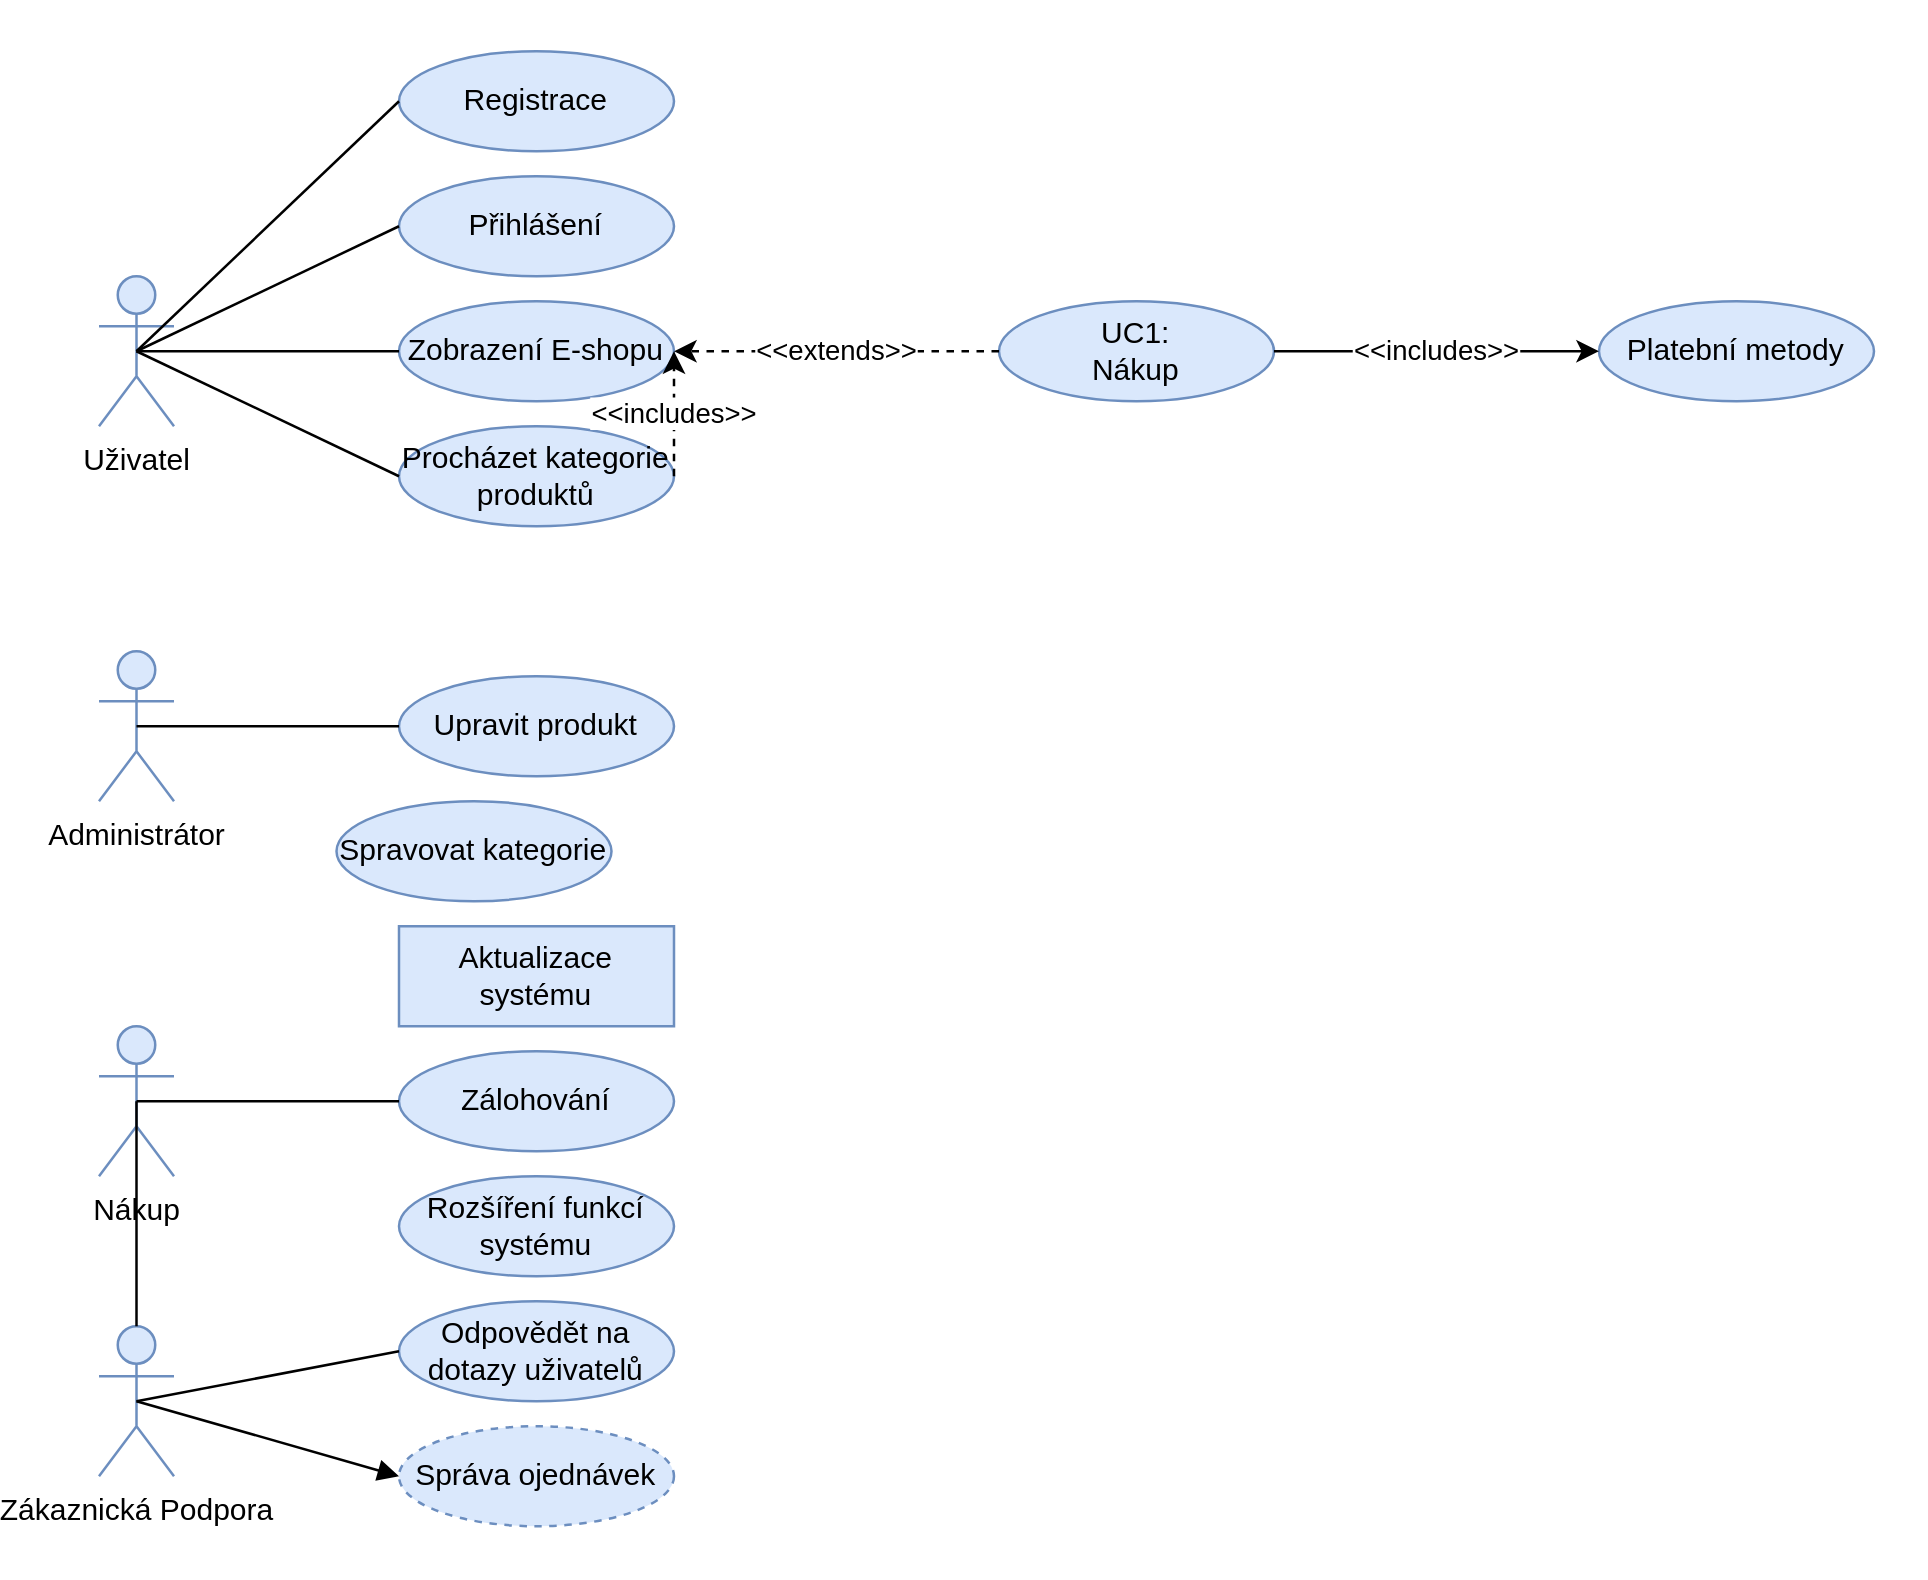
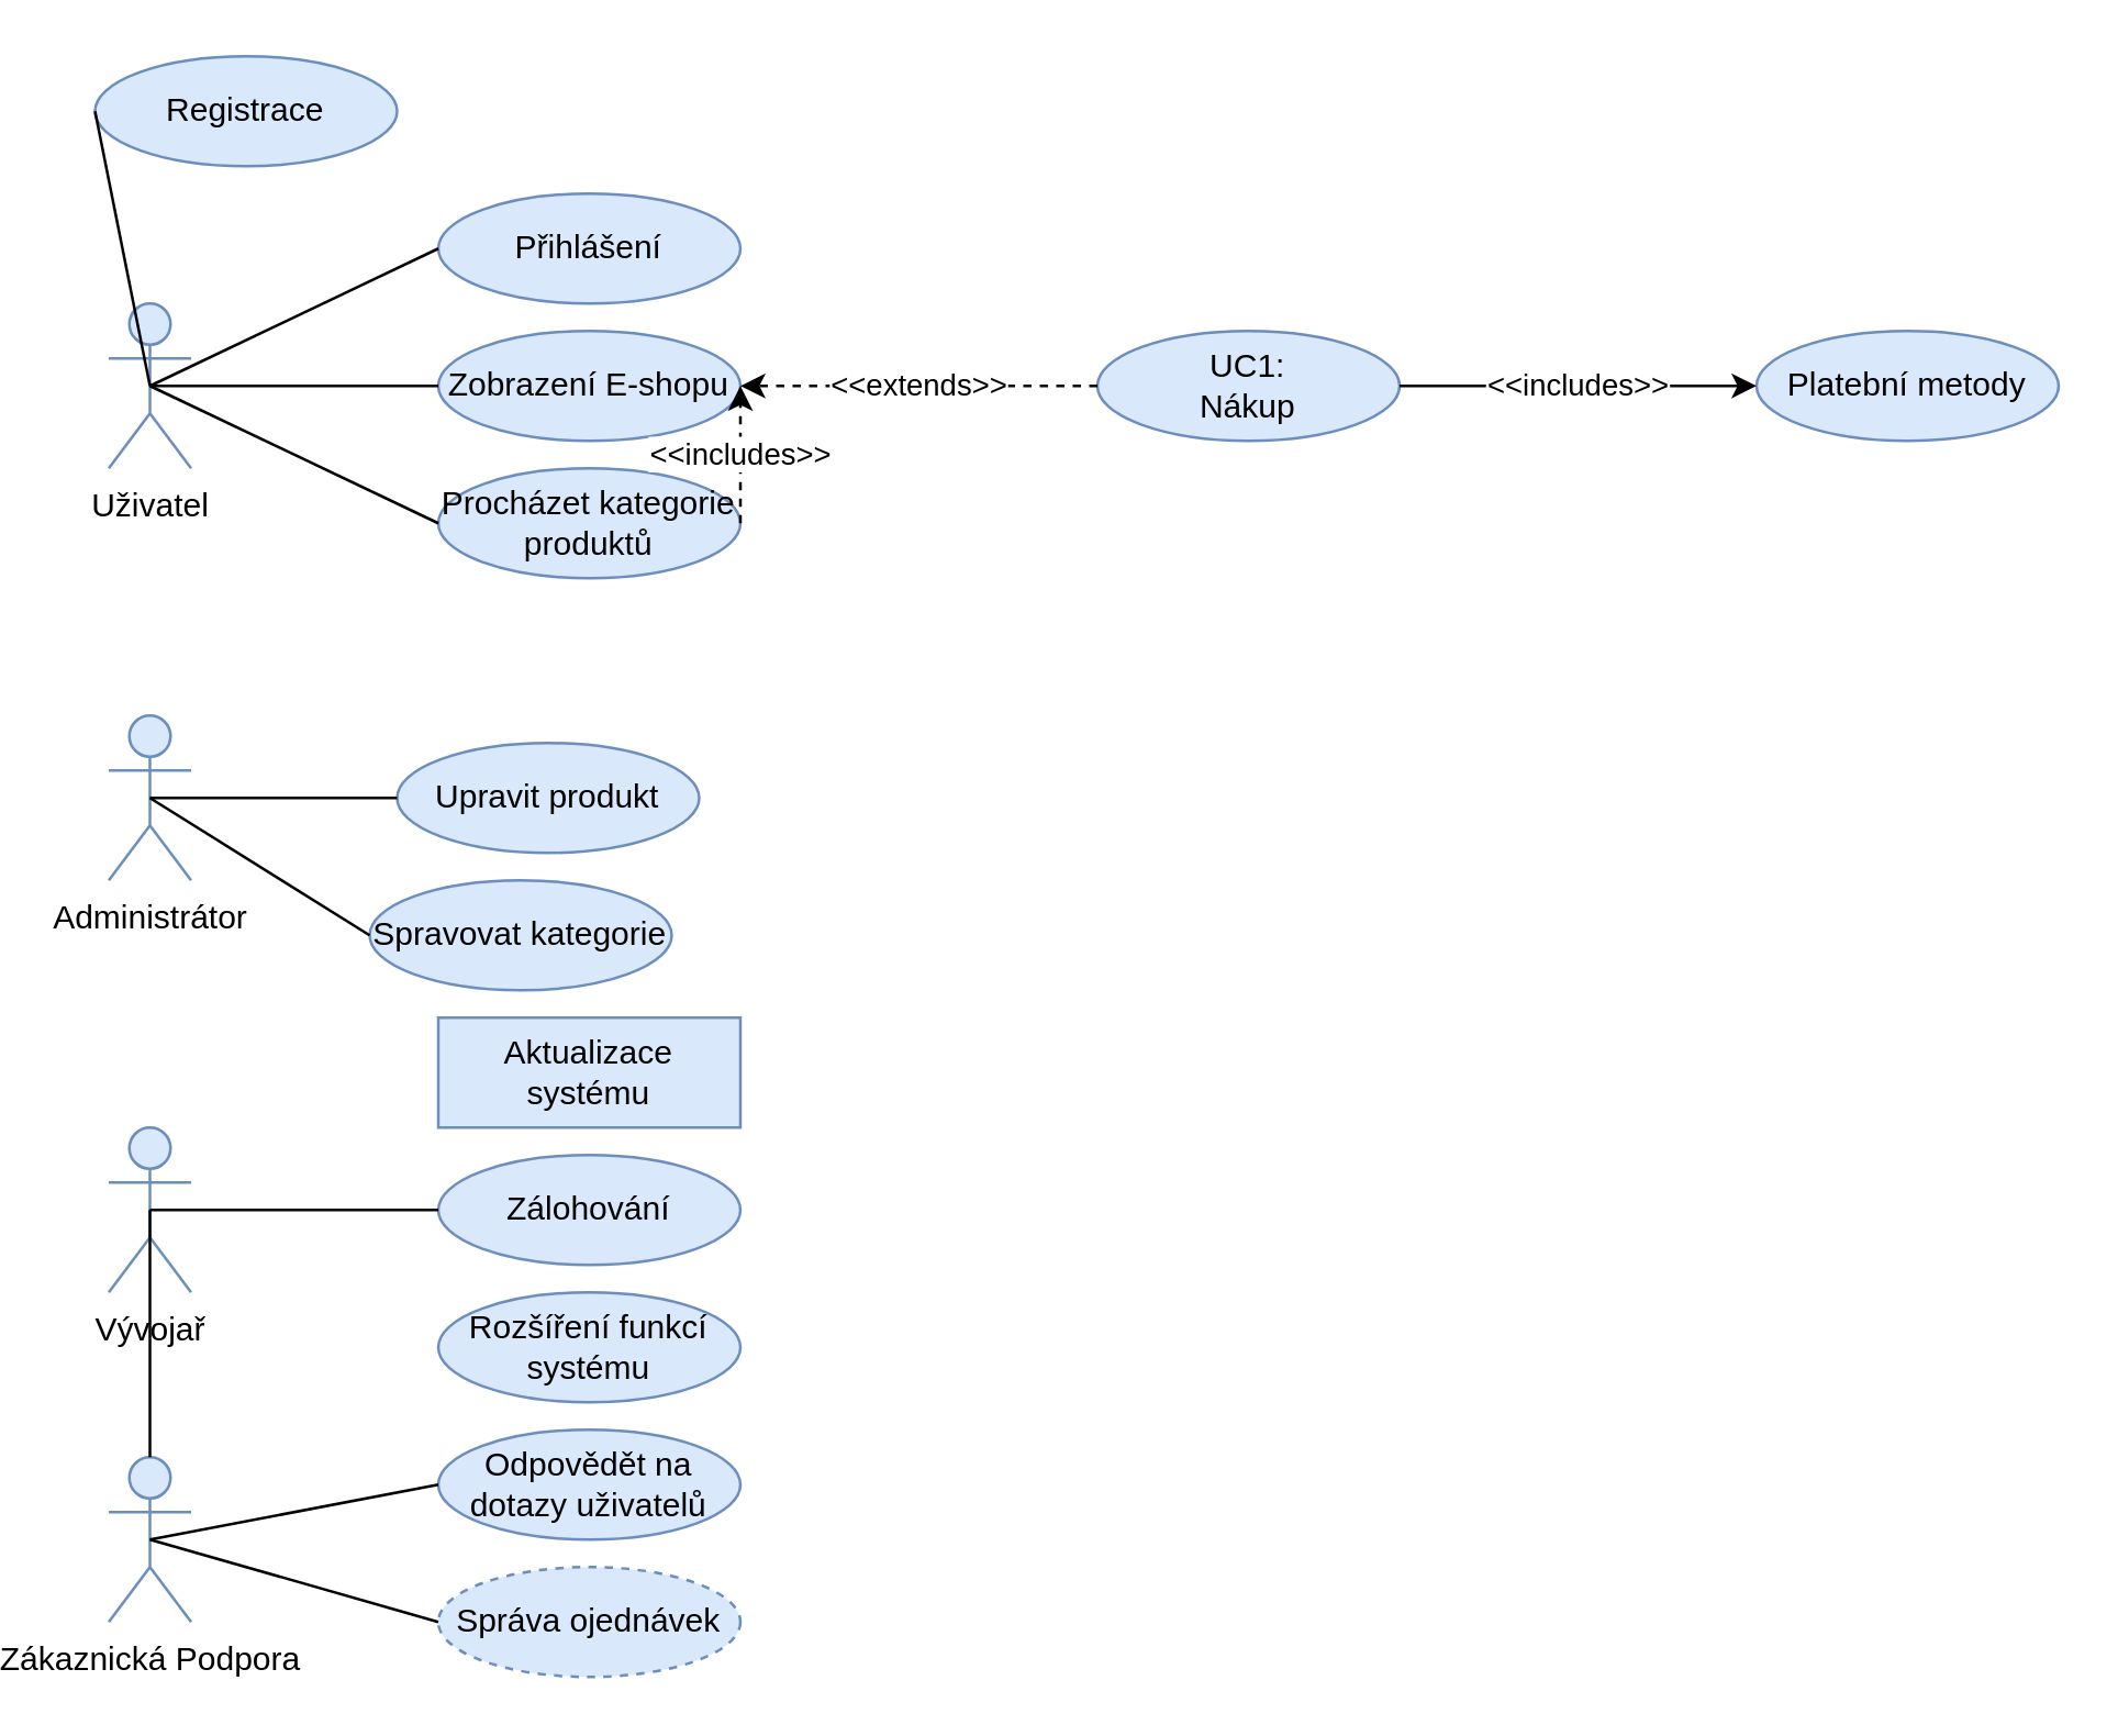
  <mxCell id="0" />
  <mxCell id="1" parent="0" />
  <mxCell id="2" value="Uživatel" style="shape=umlActor;verticalLabelPosition=bottom;verticalAlign=top;html=1;outlineConnect=0;fillColor=#dae8fc;strokeColor=#6c8ebf;" parent="1" vertex="1"><mxGeometry x="20" y="110" width="30" height="60" as="geometry" /></mxCell>
  <mxCell id="3" value="Zákaznická Podpora" style="shape=umlActor;verticalLabelPosition=bottom;verticalAlign=top;html=1;outlineConnect=0;fillColor=#dae8fc;strokeColor=#6c8ebf;" parent="1" vertex="1"><mxGeometry x="20" y="530" width="30" height="60" as="geometry" /></mxCell>
- <mxCell id="4" value="Registrace" style="ellipse;whiteSpace=wrap;html=1;fillColor=#dae8fc;strokeColor=#6c8ebf;" parent="1" vertex="1"><mxGeometry x="140" y="20" width="110" height="40" as="geometry" /></mxCell>
+ <mxCell id="4" value="Registrace" style="ellipse;whiteSpace=wrap;html=1;fillColor=#dae8fc;strokeColor=#6c8ebf;" parent="1" vertex="1"><mxGeometry x="15" y="20" width="110" height="40" as="geometry" /></mxCell>
  <mxCell id="5" value="Přihlášení" style="ellipse;whiteSpace=wrap;html=1;fillColor=#dae8fc;strokeColor=#6c8ebf;" parent="1" vertex="1"><mxGeometry x="140" y="70" width="110" height="40" as="geometry" /></mxCell>
  <mxCell id="6" value="" style="endArrow=none;html=1;rounded=0;exitX=0.5;exitY=0.5;exitDx=0;exitDy=0;exitPerimeter=0;startFill=0;entryX=0;entryY=0.5;entryDx=0;entryDy=0;" parent="1" source="2" target="4" edge="1"><mxGeometry width="50" height="50" relative="1" as="geometry"><mxPoint x="180" y="240" as="sourcePoint" /><mxPoint x="350" y="190" as="targetPoint" /></mxGeometry></mxCell>
  <mxCell id="7" value="" style="endArrow=none;html=1;rounded=0;startFill=0;entryX=0;entryY=0.5;entryDx=0;entryDy=0;" parent="1" target="5" edge="1"><mxGeometry width="50" height="50" relative="1" as="geometry"><mxPoint x="35" y="140" as="sourcePoint" /><mxPoint x="161" y="94" as="targetPoint" /></mxGeometry></mxCell>
  <mxCell id="8" value="UC1:&lt;div&gt;Nákup&lt;/div&gt;" style="ellipse;whiteSpace=wrap;html=1;fillColor=#dae8fc;strokeColor=#6c8ebf;" parent="1" vertex="1"><mxGeometry x="380" y="120" width="110" height="40" as="geometry" /></mxCell>
  <mxCell id="9" value="Zobrazení E-shopu" style="ellipse;whiteSpace=wrap;html=1;fillColor=#dae8fc;strokeColor=#6c8ebf;" parent="1" vertex="1"><mxGeometry x="140" y="120" width="110" height="40" as="geometry" /></mxCell>
  <mxCell id="10" value="" style="endArrow=none;html=1;rounded=0;exitX=0.5;exitY=0.5;exitDx=0;exitDy=0;exitPerimeter=0;entryX=0;entryY=0.5;entryDx=0;entryDy=0;" parent="1" source="2" target="9" edge="1"><mxGeometry width="50" height="50" relative="1" as="geometry"><mxPoint x="45" y="150" as="sourcePoint" /><mxPoint x="150" y="150" as="targetPoint" /></mxGeometry></mxCell>
  <mxCell id="11" value="Správa ojednávek" style="ellipse;whiteSpace=wrap;html=1;fillColor=#dae8fc;strokeColor=#6c8ebf;dashed=1;" parent="1" vertex="1"><mxGeometry x="140" y="570" width="110" height="40" as="geometry" /></mxCell>
- <mxCell id="12" value="" style="endArrow=block;html=1;rounded=0;exitX=0.5;exitY=0.5;exitDx=0;exitDy=0;exitPerimeter=0;entryX=0;entryY=0.5;entryDx=0;entryDy=0;" parent="1" source="3" target="11" edge="1"><mxGeometry width="50" height="50" relative="1" as="geometry"><mxPoint x="200" y="460" as="sourcePoint" /><mxPoint x="250" y="410" as="targetPoint" /></mxGeometry></mxCell>
+ <mxCell id="12" value="" style="endArrow=none;html=1;rounded=0;exitX=0.5;exitY=0.5;exitDx=0;exitDy=0;exitPerimeter=0;entryX=0;entryY=0.5;entryDx=0;entryDy=0;" parent="1" source="3" target="11" edge="1"><mxGeometry width="50" height="50" relative="1" as="geometry"><mxPoint x="200" y="460" as="sourcePoint" /><mxPoint x="250" y="410" as="targetPoint" /></mxGeometry></mxCell>
  <mxCell id="13" value="Odpovědět na dotazy uživatelů" style="ellipse;whiteSpace=wrap;html=1;fillColor=#dae8fc;strokeColor=#6c8ebf;" parent="1" vertex="1"><mxGeometry x="140" y="520" width="110" height="40" as="geometry" /></mxCell>
  <mxCell id="14" value="" style="endArrow=none;html=1;rounded=0;entryX=0;entryY=0.5;entryDx=0;entryDy=0;exitX=0.5;exitY=0.5;exitDx=0;exitDy=0;exitPerimeter=0;" parent="1" source="3" target="13" edge="1"><mxGeometry width="50" height="50" relative="1" as="geometry"><mxPoint x="40" y="560" as="sourcePoint" /><mxPoint x="250" y="410" as="targetPoint" /></mxGeometry></mxCell>
- <mxCell id="15" value="Nákup" style="shape=umlActor;verticalLabelPosition=bottom;verticalAlign=top;html=1;outlineConnect=0;fillColor=#dae8fc;strokeColor=#6c8ebf;" parent="1" vertex="1"><mxGeometry x="20" y="410" width="30" height="60" as="geometry" /></mxCell>
+ <mxCell id="15" value="Vývojař" style="shape=umlActor;verticalLabelPosition=bottom;verticalAlign=top;html=1;outlineConnect=0;fillColor=#dae8fc;strokeColor=#6c8ebf;" parent="1" vertex="1"><mxGeometry x="20" y="410" width="30" height="60" as="geometry" /></mxCell>
  <mxCell id="16" value="Zálohování" style="ellipse;whiteSpace=wrap;html=1;fillColor=#dae8fc;strokeColor=#6c8ebf;" parent="1" vertex="1"><mxGeometry x="140" y="420" width="110" height="40" as="geometry" /></mxCell>
  <mxCell id="17" value="" style="endArrow=none;html=1;rounded=0;exitX=0.5;exitY=0.5;exitDx=0;exitDy=0;exitPerimeter=0;entryX=0;entryY=0.5;entryDx=0;entryDy=0;" parent="1" source="15" target="16" edge="1"><mxGeometry width="50" height="50" relative="1" as="geometry"><mxPoint x="200" y="340" as="sourcePoint" /><mxPoint x="250" y="290" as="targetPoint" /></mxGeometry></mxCell>
  <mxCell id="18" value="Aktualizace systému" style="whiteSpace=wrap;html=1;fillColor=#dae8fc;strokeColor=#6c8ebf;rounded=0;" parent="1" vertex="1"><mxGeometry x="140" y="370" width="110" height="40" as="geometry" /></mxCell>
  <mxCell id="19" value="" style="endArrow=none;html=1;rounded=0;exitX=0.5;exitY=0.5;exitDx=0;exitDy=0;exitPerimeter=0;" parent="1" source="15" target="3" edge="1"><mxGeometry width="50" height="50" relative="1" as="geometry"><mxPoint x="40" y="440" as="sourcePoint" /><mxPoint x="250" y="290" as="targetPoint" /></mxGeometry></mxCell>
  <mxCell id="20" value="Rozšíření funkcí systému" style="ellipse;whiteSpace=wrap;html=1;fillColor=#dae8fc;strokeColor=#6c8ebf;" parent="1" vertex="1"><mxGeometry x="140" y="470" width="110" height="40" as="geometry" /></mxCell>
  <mxCell id="21" value="Administrátor" style="shape=umlActor;verticalLabelPosition=bottom;verticalAlign=top;html=1;outlineConnect=0;fillColor=#dae8fc;strokeColor=#6c8ebf;" parent="1" vertex="1"><mxGeometry x="20" y="260" width="30" height="60" as="geometry" /></mxCell>
- <mxCell id="22" value="Upravit produkt" style="ellipse;whiteSpace=wrap;html=1;fillColor=#dae8fc;strokeColor=#6c8ebf;" parent="1" vertex="1"><mxGeometry x="140" y="270" width="110" height="40" as="geometry" /></mxCell>
+ <mxCell id="22" value="Upravit produkt" style="ellipse;whiteSpace=wrap;html=1;fillColor=#dae8fc;strokeColor=#6c8ebf;" parent="1" vertex="1"><mxGeometry x="125" y="270" width="110" height="40" as="geometry" /></mxCell>
  <mxCell id="23" value="" style="endArrow=none;html=1;rounded=0;exitX=0.5;exitY=0.5;exitDx=0;exitDy=0;exitPerimeter=0;entryX=0;entryY=0.5;entryDx=0;entryDy=0;" parent="1" source="21" target="22" edge="1"><mxGeometry width="50" height="50" relative="1" as="geometry"><mxPoint x="200" y="190" as="sourcePoint" /><mxPoint x="250" y="140" as="targetPoint" /></mxGeometry></mxCell>
  <mxCell id="24" value="Spravovat kategorie" style="ellipse;whiteSpace=wrap;html=1;fillColor=#dae8fc;strokeColor=#6c8ebf;" parent="1" vertex="1"><mxGeometry x="115" y="320" width="110" height="40" as="geometry" /></mxCell>
+ <mxCell id="25" value="" style="endArrow=none;html=1;rounded=0;entryX=0;entryY=0.5;entryDx=0;entryDy=0;exitX=0.5;exitY=0.5;exitDx=0;exitDy=0;exitPerimeter=0;" parent="1" source="21" target="24" edge="1"><mxGeometry width="50" height="50" relative="1" as="geometry"><mxPoint x="40" y="290" as="sourcePoint" /><mxPoint x="150" y="300" as="targetPoint" /></mxGeometry></mxCell>
  <mxCell id="26" value="&amp;lt;&amp;lt;extends&amp;gt;&amp;gt;" style="endArrow=classic;html=1;rounded=0;exitX=0;exitY=0.5;exitDx=0;exitDy=0;dashed=1;entryX=1;entryY=0.5;entryDx=0;entryDy=0;" parent="1" source="8" target="9" edge="1"><mxGeometry x="-0.003" width="50" height="50" relative="1" as="geometry"><mxPoint x="170" y="360" as="sourcePoint" /><mxPoint x="260" y="190" as="targetPoint" /><mxPoint as="offset" /></mxGeometry></mxCell>
  <mxCell id="27" value="Platební metody" style="ellipse;whiteSpace=wrap;html=1;fillColor=#dae8fc;strokeColor=#6c8ebf;" parent="1" vertex="1"><mxGeometry x="620" y="120" width="110" height="40" as="geometry" /></mxCell>
  <mxCell id="28" value="&amp;lt;&amp;lt;includes&amp;gt;&amp;gt;" style="endArrow=classic;html=1;rounded=0;exitX=1;exitY=0.5;exitDx=0;exitDy=0;dashed=0;entryX=0;entryY=0.5;entryDx=0;entryDy=0;" parent="1" source="8" target="27" edge="1"><mxGeometry x="-0.003" width="50" height="50" relative="1" as="geometry"><mxPoint x="390" y="150" as="sourcePoint" /><mxPoint x="260" y="150" as="targetPoint" /><mxPoint as="offset" /></mxGeometry></mxCell>
  <mxCell id="29" value="Procházet kategorie produktů" style="ellipse;whiteSpace=wrap;html=1;fillColor=#dae8fc;strokeColor=#6c8ebf;" parent="1" vertex="1"><mxGeometry x="140" y="170" width="110" height="40" as="geometry" /></mxCell>
  <mxCell id="30" value="" style="endArrow=none;html=1;rounded=0;exitX=0.5;exitY=0.5;exitDx=0;exitDy=0;exitPerimeter=0;entryX=0;entryY=0.5;entryDx=0;entryDy=0;" parent="1" source="2" target="29" edge="1"><mxGeometry width="50" height="50" relative="1" as="geometry"><mxPoint x="45" y="150" as="sourcePoint" /><mxPoint x="150" y="150" as="targetPoint" /></mxGeometry></mxCell>
  <mxCell id="31" value="&amp;lt;&amp;lt;includes&amp;gt;&amp;gt;" style="endArrow=classic;html=1;rounded=0;exitX=1;exitY=0.5;exitDx=0;exitDy=0;dashed=1;" parent="1" source="29" edge="1"><mxGeometry x="-0.003" width="50" height="50" relative="1" as="geometry"><mxPoint x="500" y="150" as="sourcePoint" /><mxPoint x="250" y="140" as="targetPoint" /><mxPoint as="offset" /></mxGeometry></mxCell>
